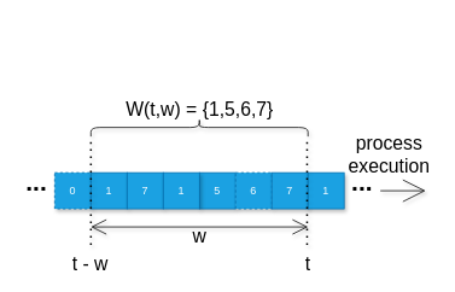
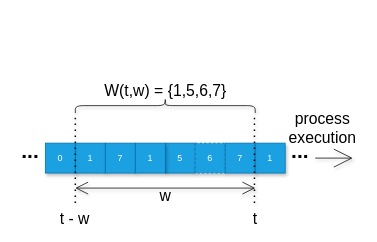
  <mxCell id="0" />
  <mxCell id="1" parent="0" />
  <mxCell id="2" value="5" style="rounded=0;whiteSpace=wrap;html=1;fillColor=#1ba1e2;strokeColor=#006EAF;fontColor=#ffffff;shadow=1;" vertex="1" parent="1"><mxGeometry x="220" y="190" width="40" height="40" as="geometry" /></mxCell>
  <mxCell id="3" value="6" style="rounded=0;whiteSpace=wrap;html=1;fillColor=#1ba1e2;strokeColor=#006EAF;fontColor=#ffffff;shadow=1;dashed=1;" vertex="1" parent="1"><mxGeometry x="260" y="190" width="40" height="40" as="geometry" /></mxCell>
  <mxCell id="4" value="7" style="rounded=0;whiteSpace=wrap;html=1;fillColor=#1ba1e2;strokeColor=#006EAF;fontColor=#ffffff;shadow=1;" vertex="1" parent="1"><mxGeometry x="300" y="190" width="40" height="40" as="geometry" /></mxCell>
  <mxCell id="5" value="1" style="rounded=0;whiteSpace=wrap;html=1;fillColor=#1ba1e2;strokeColor=#006EAF;fontColor=#ffffff;shadow=1;" vertex="1" parent="1"><mxGeometry x="340" y="190" width="40" height="40" as="geometry" /></mxCell>
  <mxCell id="6" value="" style="endArrow=none;dashed=1;html=1;dashPattern=1 3;strokeWidth=2;shadow=1;" edge="1" parent="1"><mxGeometry width="50" height="50" relative="1" as="geometry"><mxPoint x="339" y="270" as="sourcePoint" /><mxPoint x="339" y="150" as="targetPoint" /></mxGeometry></mxCell>
  <mxCell id="7" value="&lt;font size=&quot;1&quot;&gt;&lt;b style=&quot;font-size: 28px&quot;&gt;...&lt;/b&gt;&lt;/font&gt;" style="text;html=1;strokeColor=none;fillColor=none;align=center;verticalAlign=bottom;whiteSpace=wrap;rounded=0;shadow=1;" vertex="1" parent="1"><mxGeometry x="20" y="200" width="40" height="20" as="geometry" /></mxCell>
  <mxCell id="8" value="&lt;font size=&quot;1&quot;&gt;&lt;b style=&quot;font-size: 28px&quot;&gt;...&lt;/b&gt;&lt;/font&gt;" style="text;html=1;strokeColor=none;fillColor=none;align=center;verticalAlign=bottom;whiteSpace=wrap;rounded=0;shadow=1;" vertex="1" parent="1"><mxGeometry x="380" y="200" width="40" height="20" as="geometry" /></mxCell>
- <mxCell id="9" value="0" style="rounded=0;whiteSpace=wrap;html=1;fillColor=#1ba1e2;strokeColor=#006EAF;fontColor=#ffffff;shadow=1;dashed=1;" vertex="1" parent="1"><mxGeometry x="60" y="190" width="40" height="40" as="geometry" /></mxCell>
+ <mxCell id="9" value="0" style="rounded=0;whiteSpace=wrap;html=1;fillColor=#1ba1e2;strokeColor=#006EAF;fontColor=#ffffff;shadow=1;" vertex="1" parent="1"><mxGeometry x="60" y="190" width="40" height="40" as="geometry" /></mxCell>
  <mxCell id="10" value="1" style="rounded=0;whiteSpace=wrap;html=1;fillColor=#1ba1e2;strokeColor=#006EAF;fontColor=#ffffff;shadow=1;" vertex="1" parent="1"><mxGeometry x="100" y="190" width="40" height="40" as="geometry" /></mxCell>
  <mxCell id="11" value="7" style="rounded=0;whiteSpace=wrap;html=1;fillColor=#1ba1e2;strokeColor=#006EAF;fontColor=#ffffff;shadow=1;" vertex="1" parent="1"><mxGeometry x="140" y="190" width="40" height="40" as="geometry" /></mxCell>
  <mxCell id="12" value="1" style="rounded=0;whiteSpace=wrap;html=1;fillColor=#1ba1e2;strokeColor=#006EAF;fontColor=#ffffff;shadow=1;" vertex="1" parent="1"><mxGeometry x="180" y="190" width="40" height="40" as="geometry" /></mxCell>
  <mxCell id="13" value="" style="shape=curlyBracket;whiteSpace=wrap;html=1;rounded=1;flipH=1;verticalAlign=bottom;rotation=-90;shadow=1;" vertex="1" parent="1"><mxGeometry x="210" y="20" width="20" height="240" as="geometry" /></mxCell>
  <mxCell id="14" value="W(t,w) = {1,5,6,7}" style="text;html=1;strokeColor=none;fillColor=none;align=center;verticalAlign=middle;whiteSpace=wrap;rounded=0;fontSize=21;shadow=1;" vertex="1" parent="1"><mxGeometry x="67.5" y="110" width="305" height="20" as="geometry" /></mxCell>
  <mxCell id="15" value="w" style="endArrow=open;startArrow=open;html=1;fontSize=21;startFill=0;endFill=0;endSize=15;startSize=15;labelBackgroundColor=none;shadow=1;" edge="1" parent="1"><mxGeometry y="-10" width="50" height="50" relative="1" as="geometry"><mxPoint x="100" y="250" as="sourcePoint" /><mxPoint x="340" y="250" as="targetPoint" /><mxPoint as="offset" /></mxGeometry></mxCell>
  <mxCell id="16" value="t" style="text;html=1;strokeColor=none;fillColor=none;align=center;verticalAlign=middle;whiteSpace=wrap;rounded=0;fontSize=21;shadow=1;" vertex="1" parent="1"><mxGeometry x="320" y="280" width="40" height="20" as="geometry" /></mxCell>
  <mxCell id="17" value="t - w" style="text;html=1;strokeColor=none;fillColor=none;align=center;verticalAlign=middle;whiteSpace=wrap;rounded=0;fontSize=21;shadow=1;" vertex="1" parent="1"><mxGeometry x="67.5" y="280" width="62.5" height="20" as="geometry" /></mxCell>
  <mxCell id="18" value="" style="endArrow=open;html=1;labelBackgroundColor=none;fontSize=21;startSize=15;endSize=23;exitX=1;exitY=0.5;exitDx=0;exitDy=0;endFill=0;shadow=1;" edge="1" parent="1" source="8"><mxGeometry width="50" height="50" relative="1" as="geometry"><mxPoint x="450" y="260" as="sourcePoint" /><mxPoint x="470" y="210" as="targetPoint" /></mxGeometry></mxCell>
  <mxCell id="19" value="process&lt;br&gt;execution" style="text;html=1;strokeColor=none;fillColor=none;align=center;verticalAlign=middle;whiteSpace=wrap;rounded=0;fontSize=21;shadow=1;" vertex="1" parent="1"><mxGeometry x="380" y="160" width="100" height="20" as="geometry" /></mxCell>
  <mxCell id="20" value="" style="endArrow=none;dashed=1;html=1;dashPattern=1 3;strokeWidth=2;shadow=1;" edge="1" parent="1"><mxGeometry width="50" height="50" relative="1" as="geometry"><mxPoint x="100" y="270" as="sourcePoint" /><mxPoint x="100" y="150" as="targetPoint" /></mxGeometry></mxCell>
